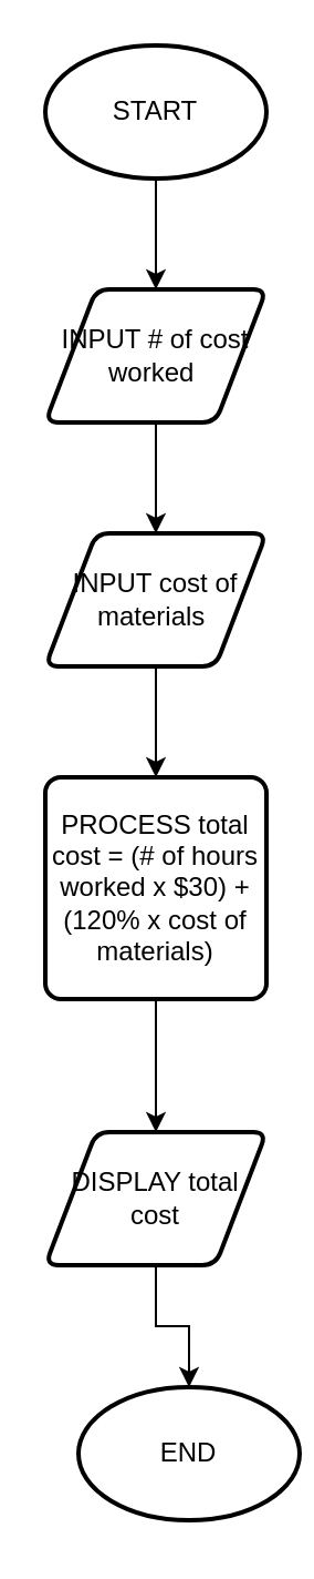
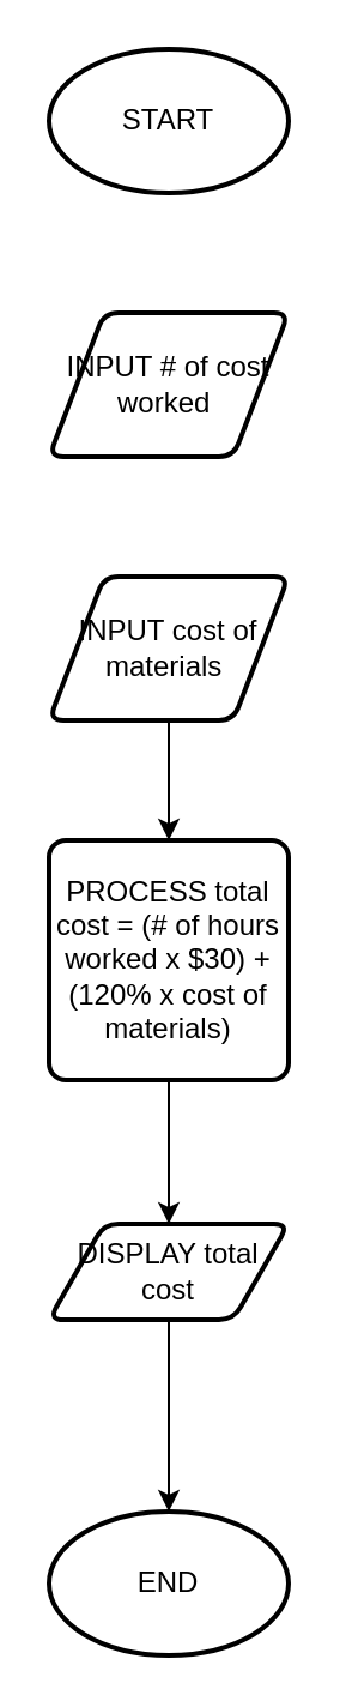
  <mxCell id="0" />
  <mxCell id="1" parent="0" />
- <mxCell id="2" value="" style="edgeStyle=orthogonalEdgeStyle;rounded=0;orthogonalLoop=1;jettySize=auto;html=1;" edge="1" parent="1" source="3" target="5"><mxGeometry relative="1" as="geometry" /></mxCell>
  <mxCell id="3" value="START" style="strokeWidth=2;html=1;shape=mxgraph.flowchart.start_1;whiteSpace=wrap;" vertex="1" parent="1"><mxGeometry x="20" y="20" width="100" height="60" as="geometry" /></mxCell>
- <mxCell id="4" value="" style="edgeStyle=orthogonalEdgeStyle;rounded=0;orthogonalLoop=1;jettySize=auto;html=1;" edge="1" parent="1" source="5" target="7"><mxGeometry relative="1" as="geometry" /></mxCell>
  <mxCell id="5" value="INPUT # of cost worked&amp;nbsp;" style="shape=parallelogram;html=1;strokeWidth=2;perimeter=parallelogramPerimeter;whiteSpace=wrap;rounded=1;arcSize=12;size=0.23;" vertex="1" parent="1"><mxGeometry x="20" y="130" width="100" height="60" as="geometry" /></mxCell>
  <mxCell id="6" value="" style="edgeStyle=orthogonalEdgeStyle;rounded=0;orthogonalLoop=1;jettySize=auto;html=1;" edge="1" parent="1" source="7" target="9"><mxGeometry relative="1" as="geometry" /></mxCell>
  <mxCell id="7" value="INPUT cost of materials&amp;nbsp;" style="shape=parallelogram;html=1;strokeWidth=2;perimeter=parallelogramPerimeter;whiteSpace=wrap;rounded=1;arcSize=12;size=0.23;" vertex="1" parent="1"><mxGeometry x="20" y="240" width="100" height="60" as="geometry" /></mxCell>
  <mxCell id="8" value="" style="edgeStyle=orthogonalEdgeStyle;rounded=0;orthogonalLoop=1;jettySize=auto;html=1;" edge="1" parent="1" source="9" target="11"><mxGeometry relative="1" as="geometry" /></mxCell>
  <mxCell id="9" value="PROCESS total cost = (# of hours worked x $30) + (120% x cost of materials)" style="rounded=1;whiteSpace=wrap;html=1;absoluteArcSize=1;arcSize=14;strokeWidth=2;" vertex="1" parent="1"><mxGeometry x="20" y="350" width="100" height="100" as="geometry" /></mxCell>
  <mxCell id="10" value="" style="edgeStyle=orthogonalEdgeStyle;rounded=0;orthogonalLoop=1;jettySize=auto;html=1;" edge="1" parent="1" source="11" target="12"><mxGeometry relative="1" as="geometry" /></mxCell>
- <mxCell id="11" value="DISPLAY total cost" style="shape=parallelogram;html=1;strokeWidth=2;perimeter=parallelogramPerimeter;whiteSpace=wrap;rounded=1;arcSize=12;size=0.23;" vertex="1" parent="1"><mxGeometry x="20" y="510" width="100" height="60" as="geometry" /></mxCell>
- <mxCell id="12" value="END" style="strokeWidth=2;html=1;shape=mxgraph.flowchart.start_1;whiteSpace=wrap;" vertex="1" parent="1"><mxGeometry x="35" y="625" width="100" height="60" as="geometry" /></mxCell>
+ <mxCell id="11" value="DISPLAY total cost" style="shape=parallelogram;html=1;strokeWidth=2;perimeter=parallelogramPerimeter;whiteSpace=wrap;rounded=1;arcSize=12;size=0.23;" vertex="1" parent="1"><mxGeometry x="20" y="510" width="100" height="40" as="geometry" /></mxCell>
+ <mxCell id="12" value="END" style="strokeWidth=2;html=1;shape=mxgraph.flowchart.start_1;whiteSpace=wrap;" vertex="1" parent="1"><mxGeometry x="20" y="630" width="100" height="60" as="geometry" /></mxCell>
